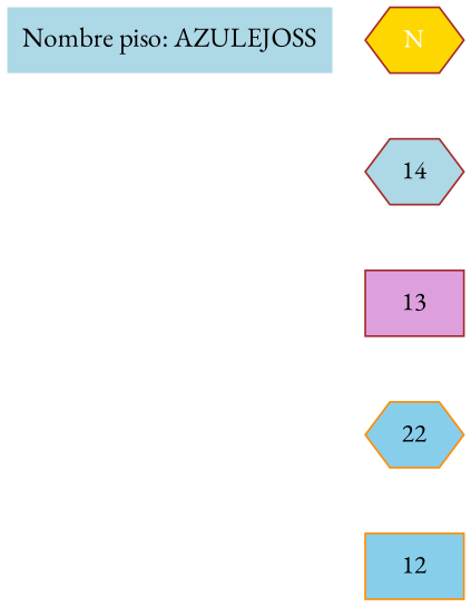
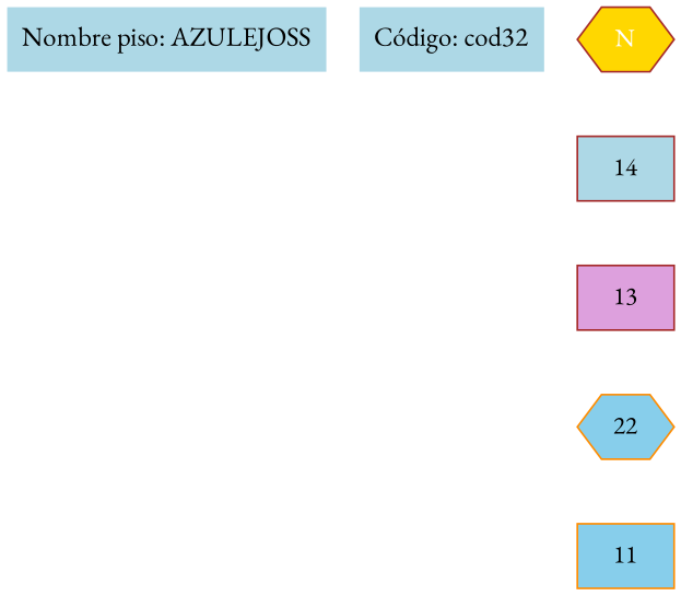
  digraph {
    fontname="EB Garamond"
    rankdir=TB
    node [color=brown fillcolor=lightblue fontname="EB Garamond" shape=box style=filled]
    edge [fontname="EB Garamond" style=invis]
    n1 [color=darkorange fontsize=15 label="Nombre piso: AZULEJOSS" shape=plaintext]
+   n2 [fontsize=15 label="Código: cod32" shape=plaintext]
    n3 [fillcolor=gold fontcolor=white label=N shape=hexagon]
-   14 [shape=hexagon]
+   14
    13 [fillcolor=plum]
    n6 [color=darkorange fillcolor=skyblue label=22 shape=hexagon]
-   11 [color=darkorange fillcolor=skyblue label=12]
+   11 [color=darkorange fillcolor=skyblue]
    subgraph sub_1 {
      n1
+     n2
      n3
    }
    n3 -> 14
    14 -> 13
    13 -> n6
    n6 -> 11
  }
